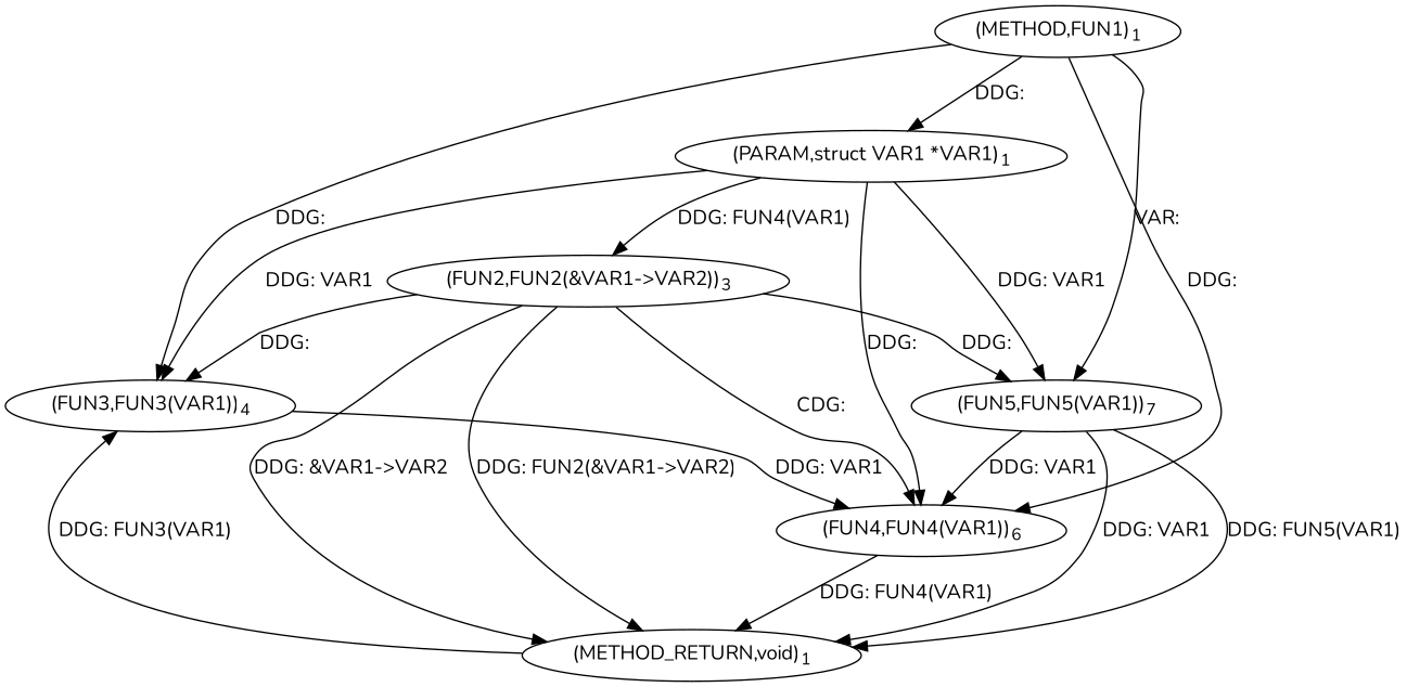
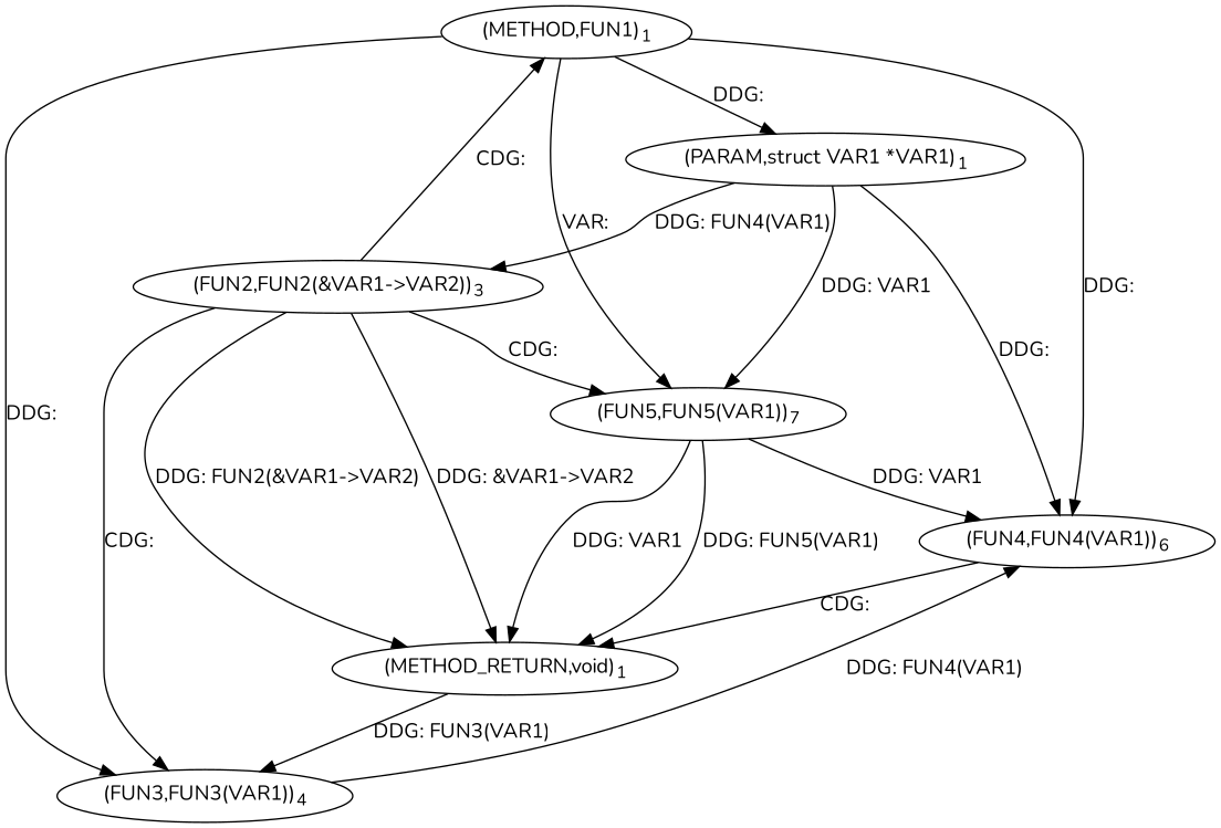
  digraph {
    fontname=Nunito
    node [fontname=Nunito]
    edge [fontname=Nunito]
    n1 [label=<(METHOD,FUN1)<SUB>1</SUB>>]
    n2 [label=<(PARAM,struct VAR1 *VAR1)<SUB>1</SUB>>]
    n3 [label=<(FUN3,FUN3(VAR1))<SUB>4</SUB>>]
    n4 [label=<(FUN4,FUN4(VAR1))<SUB>6</SUB>>]
    n5 [label=<(FUN5,FUN5(VAR1))<SUB>7</SUB>>]
    n6 [label=<(FUN2,FUN2(&amp;VAR1-&gt;VAR2))<SUB>3</SUB>>]
    n7 [label=<(METHOD_RETURN,void)<SUB>1</SUB>>]
    n1 -> n2 [label="DDG: "]
    n1 -> n3 [label="DDG: "]
    n1 -> n4 [label="DDG: "]
    n1 -> n5 [label="VAR: "]
-   n2 -> n3 [label="DDG: VAR1"]
    n2 -> n4 [label="DDG: "]
    n2 -> n5 [label="DDG: VAR1"]
    n2 -> n6 [label="DDG: FUN4(VAR1)"]
-   n3 -> n4 [label="DDG: VAR1"]
-   n4 -> n7 [label="DDG: FUN4(VAR1)"]
+   n3 -> n4 [label="DDG: FUN4(VAR1)"]
+   n4 -> n7 [label="CDG: "]
    n5 -> n4 [label="DDG: VAR1"]
    n5 -> n7 [label="DDG: VAR1"]
    n5 -> n7 [label="DDG: FUN5(VAR1)"]
-   n6 -> n3 [label="DDG: "]
-   n6 -> n4 [label="CDG: "]
-   n6 -> n5 [label="DDG: "]
+   n6 -> n3 [label="CDG: "]
+   n6 -> n1 [label="CDG: "]
+   n6 -> n5 [label="CDG: "]
    n6 -> n7 [label="DDG: &amp;VAR1-&gt;VAR2"]
    n6 -> n7 [label="DDG: FUN2(&amp;VAR1-&gt;VAR2)"]
    n7 -> n3 [label="DDG: FUN3(VAR1)"]
  }
